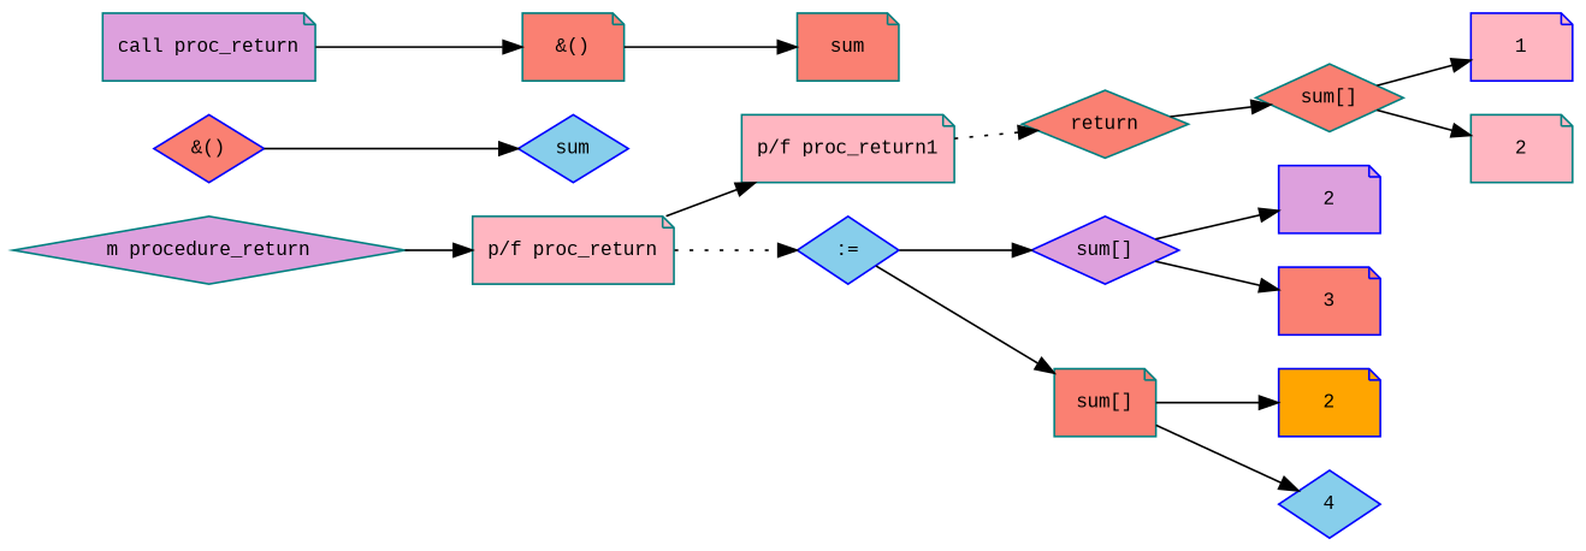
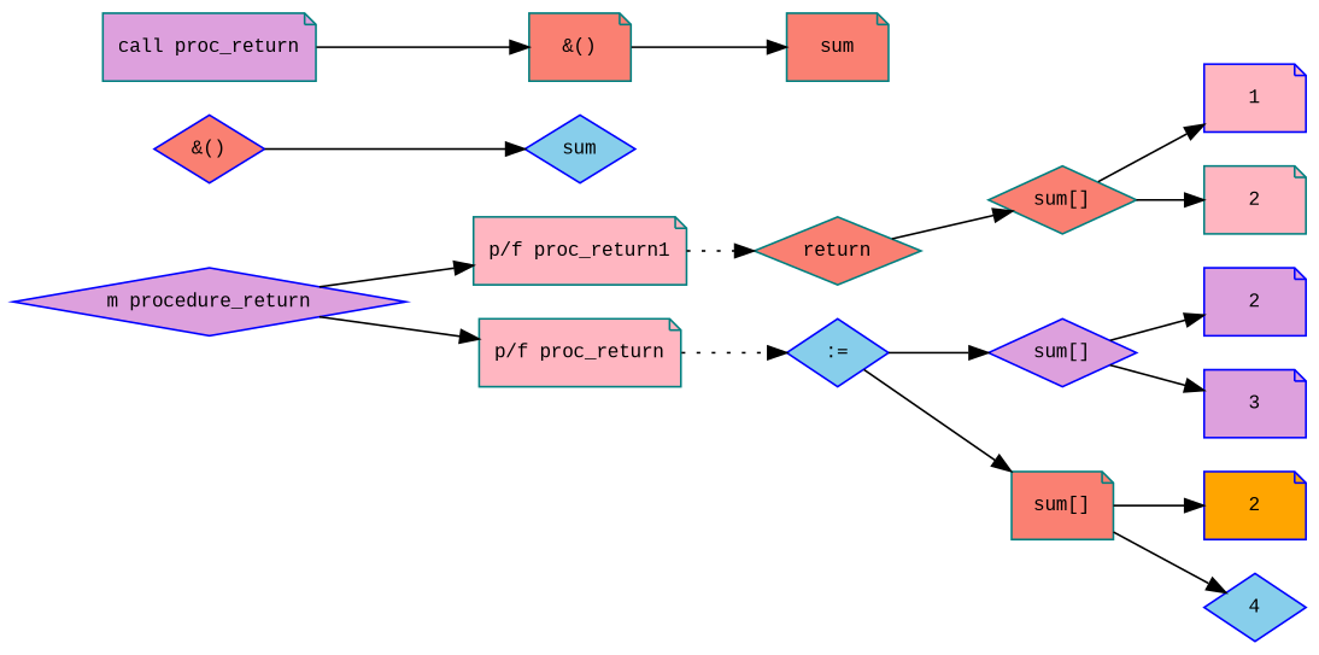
  digraph {
    fontname="Times New Roman"
    fontsize=10
    rankdir=LR
    node [color=teal fillcolor=salmon fontname="Courier New" fontsize=10 shape=note style=filled]
    edge [fontname="Times New Roman" fontsize=10]
-   n1 [fillcolor=plum label="m procedure_return" shape=diamond]
+   n1 [color=blue fillcolor=plum label="m procedure_return" shape=diamond]
    n2 [fillcolor=lightpink label="p/f proc_return1"]
    n3 [fillcolor=lightpink label="p/f proc_return"]
    n4 [label=return shape=diamond]
    n5 [color=blue fillcolor=skyblue label=":=" shape=diamond]
    n6 [color=blue label="&()" shape=diamond]
    n7 [color=blue fillcolor=skyblue label=sum shape=diamond]
    n8 [fillcolor=plum label="call proc_return"]
    n9 [label="&()"]
    n10 [label=sum]
    n11 [label="sum[]" shape=diamond]
    n12 [color=blue fillcolor=lightpink label=1]
    n13 [fillcolor=lightpink label=2]
    n14 [color=blue fillcolor=plum label="sum[]" shape=diamond]
    n15 [label="sum[]"]
    n16 [color=blue fillcolor=plum label=2]
-   n17 [color=blue label=3]
+   n17 [color=blue fillcolor=plum label=3]
    n18 [color=blue fillcolor=orange label=2]
    n19 [color=blue fillcolor=skyblue label=4 shape=diamond]
-   n3 -> n2
+   n1 -> n2
    n1 -> n3
    n2 -> n4 [style=dotted]
    n3 -> n5 [style=dotted]
    n4 -> n11
    n5 -> n14
    n5 -> n15
    n6 -> n7
    n8 -> n9
    n9 -> n10
    n11 -> n12
    n11 -> n13
    n14 -> n16
    n14 -> n17
    n15 -> n18
    n15 -> n19
  }
